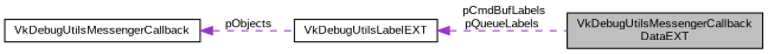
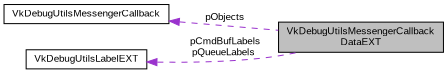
  digraph {
    fontname="Liberation Sans"
    rankdir=LR
    node [color=black fillcolor=white fontname="Liberation Sans" fontsize=10 shape=record style=filled]
    edge [color=darkorchid3 dir=back fontname="Liberation Sans" fontsize=10 labelfontname=Helvetica labelfontsize=10 style=dashed]
    n1 [fillcolor=grey75 fontcolor=black height=0.2 label="VkDebugUtilsMessengerCallback\lDataEXT" width=0.4]
    n2 [height=0.2 label=VkDebugUtilsMessengerCallback width=0.4]
    n3 [height=0.2 label=VkDebugUtilsLabelEXT width=0.4]
-   n2 -> n3 [label=" pObjects"]
+   n2 -> n1 [label=" pObjects"]
    n3 -> n1 [label=" pCmdBufLabels\npQueueLabels"]
  }
